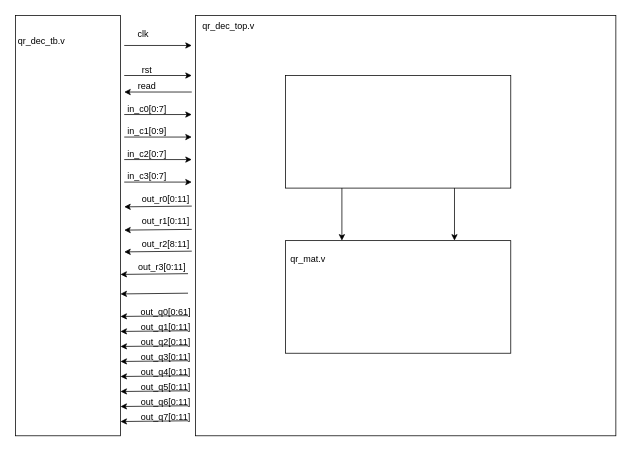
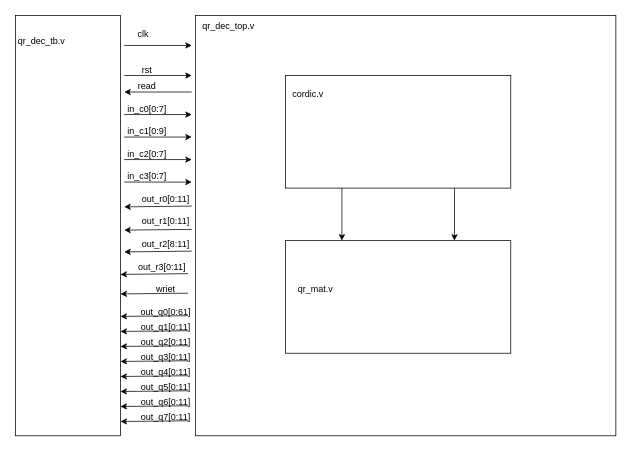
  <mxCell id="0" />
  <mxCell id="1" parent="0" />
  <mxCell id="2" value="" style="group" parent="1" vertex="1" connectable="0"><mxGeometry x="260" y="20" width="560" height="560" as="geometry" /></mxCell>
  <mxCell id="3" value="" style="whiteSpace=wrap;html=1;aspect=fixed;" parent="2" vertex="1"><mxGeometry width="560" height="560" as="geometry" /></mxCell>
  <mxCell id="4" value="qr_dec_top.v" style="text;html=1;align=center;verticalAlign=middle;whiteSpace=wrap;rounded=0;" parent="2" vertex="1"><mxGeometry x="14" width="60" height="30" as="geometry" /></mxCell>
  <mxCell id="5" value="" style="rounded=0;whiteSpace=wrap;html=1;" parent="1" vertex="1"><mxGeometry x="20" y="20" width="140" height="560" as="geometry" /></mxCell>
  <mxCell id="6" value="" style="endArrow=classic;html=1;rounded=0;entryX=0;entryY=0.25;entryDx=0;entryDy=0;" parent="1" edge="1"><mxGeometry width="50" height="50" relative="1" as="geometry"><mxPoint x="165" y="60" as="sourcePoint" /><mxPoint x="255" y="60" as="targetPoint" /></mxGeometry></mxCell>
  <mxCell id="7" value="clk" style="text;html=1;align=center;verticalAlign=middle;resizable=0;points=[];autosize=1;strokeColor=none;fillColor=none;" parent="1" vertex="1"><mxGeometry x="170" y="30" width="40" height="30" as="geometry" /></mxCell>
  <mxCell id="8" value="" style="endArrow=classic;html=1;rounded=0;entryX=0;entryY=0.25;entryDx=0;entryDy=0;" parent="1" edge="1"><mxGeometry width="50" height="50" relative="1" as="geometry"><mxPoint x="165" y="100" as="sourcePoint" /><mxPoint x="255" y="100" as="targetPoint" /></mxGeometry></mxCell>
  <mxCell id="9" value="rst" style="text;html=1;align=center;verticalAlign=middle;resizable=0;points=[];autosize=1;strokeColor=none;fillColor=none;" parent="1" vertex="1"><mxGeometry x="175" y="78" width="40" height="30" as="geometry" /></mxCell>
  <mxCell id="10" value="" style="group" parent="1" vertex="1" connectable="0"><mxGeometry x="380" y="100" width="300" height="150" as="geometry" /></mxCell>
  <mxCell id="11" value="" style="rounded=0;whiteSpace=wrap;html=1;" parent="10" vertex="1"><mxGeometry width="300" height="150" as="geometry" /></mxCell>
+ <mxCell id="12" value="cordic.v" style="text;html=1;align=center;verticalAlign=middle;whiteSpace=wrap;rounded=0;" parent="10" vertex="1"><mxGeometry y="10" width="60" height="30" as="geometry" /></mxCell>
  <mxCell id="13" value="" style="endArrow=classic;html=1;rounded=0;entryX=0;entryY=0.25;entryDx=0;entryDy=0;" parent="1" edge="1"><mxGeometry width="50" height="50" relative="1" as="geometry"><mxPoint x="165" y="152" as="sourcePoint" /><mxPoint x="255" y="152" as="targetPoint" /></mxGeometry></mxCell>
  <mxCell id="14" value="in_c0[0:7]" style="text;html=1;align=center;verticalAlign=middle;resizable=0;points=[];autosize=1;strokeColor=none;fillColor=none;" parent="1" vertex="1"><mxGeometry x="155" y="130" width="80" height="30" as="geometry" /></mxCell>
  <mxCell id="15" value="" style="endArrow=classic;html=1;rounded=0;entryX=0;entryY=0.25;entryDx=0;entryDy=0;" parent="1" edge="1"><mxGeometry width="50" height="50" relative="1" as="geometry"><mxPoint x="165" y="182" as="sourcePoint" /><mxPoint x="255" y="182" as="targetPoint" /></mxGeometry></mxCell>
  <mxCell id="16" value="in_c1[0:9]" style="text;html=1;align=center;verticalAlign=middle;resizable=0;points=[];autosize=1;strokeColor=none;fillColor=none;" parent="1" vertex="1"><mxGeometry x="155" y="160" width="80" height="30" as="geometry" /></mxCell>
  <mxCell id="17" value="" style="endArrow=classic;html=1;rounded=0;entryX=0;entryY=0.25;entryDx=0;entryDy=0;" parent="1" edge="1"><mxGeometry width="50" height="50" relative="1" as="geometry"><mxPoint x="165" y="212" as="sourcePoint" /><mxPoint x="255" y="212" as="targetPoint" /></mxGeometry></mxCell>
  <mxCell id="18" value="in_c2[0:7]" style="text;html=1;align=center;verticalAlign=middle;resizable=0;points=[];autosize=1;strokeColor=none;fillColor=none;" parent="1" vertex="1"><mxGeometry x="155" y="190" width="80" height="30" as="geometry" /></mxCell>
  <mxCell id="19" value="" style="endArrow=classic;html=1;rounded=0;entryX=0;entryY=0.25;entryDx=0;entryDy=0;" parent="1" edge="1"><mxGeometry width="50" height="50" relative="1" as="geometry"><mxPoint x="165" y="242" as="sourcePoint" /><mxPoint x="255" y="242" as="targetPoint" /></mxGeometry></mxCell>
  <mxCell id="20" value="in_c3[0:7]" style="text;html=1;align=center;verticalAlign=middle;resizable=0;points=[];autosize=1;strokeColor=none;fillColor=none;" parent="1" vertex="1"><mxGeometry x="155" y="220" width="80" height="30" as="geometry" /></mxCell>
  <mxCell id="21" value="" style="endArrow=classic;html=1;rounded=0;exitX=0.002;exitY=0.509;exitDx=0;exitDy=0;exitPerimeter=0;entryX=1.004;entryY=0.697;entryDx=0;entryDy=0;entryPerimeter=0;" parent="1" edge="1"><mxGeometry width="50" height="50" relative="1" as="geometry"><mxPoint x="255" y="305" as="sourcePoint" /><mxPoint x="165" y="306" as="targetPoint" /></mxGeometry></mxCell>
  <mxCell id="22" value="out_r1[0:11]" style="text;html=1;align=center;verticalAlign=middle;resizable=0;points=[];autosize=1;strokeColor=none;fillColor=none;" parent="1" vertex="1"><mxGeometry x="175" y="280" width="90" height="30" as="geometry" /></mxCell>
  <mxCell id="23" value="" style="endArrow=classic;html=1;rounded=0;entryX=0;entryY=0.25;entryDx=0;entryDy=0;" parent="1" edge="1"><mxGeometry width="50" height="50" relative="1" as="geometry"><mxPoint x="255" y="122" as="sourcePoint" /><mxPoint x="165" y="122" as="targetPoint" /></mxGeometry></mxCell>
  <mxCell id="24" value="read" style="text;html=1;align=center;verticalAlign=middle;resizable=0;points=[];autosize=1;strokeColor=none;fillColor=none;" parent="1" vertex="1"><mxGeometry x="170" y="100" width="50" height="30" as="geometry" /></mxCell>
  <mxCell id="25" value="qr_dec_tb.v" style="text;html=1;align=center;verticalAlign=middle;whiteSpace=wrap;rounded=0;" parent="1" vertex="1"><mxGeometry x="25" y="40" width="60" height="30" as="geometry" /></mxCell>
  <mxCell id="26" value="" style="group" parent="1" vertex="1" connectable="0"><mxGeometry x="380" y="320" width="300" height="150" as="geometry" /></mxCell>
  <mxCell id="27" value="" style="rounded=0;whiteSpace=wrap;html=1;" parent="26" vertex="1"><mxGeometry width="300" height="150" as="geometry" /></mxCell>
- <mxCell id="28" value="qr_mat.v" style="text;html=1;align=center;verticalAlign=middle;whiteSpace=wrap;rounded=0;" parent="26" vertex="1"><mxGeometry y="10" width="60" height="30" as="geometry" /></mxCell>
+ <mxCell id="28" value="qr_mat.v" style="text;html=1;align=center;verticalAlign=middle;whiteSpace=wrap;rounded=0;" parent="26" vertex="1"><mxGeometry x="10" y="50" width="60" height="30" as="geometry" /></mxCell>
  <mxCell id="29" style="edgeStyle=orthogonalEdgeStyle;rounded=0;orthogonalLoop=1;jettySize=auto;html=1;exitX=0.25;exitY=1;exitDx=0;exitDy=0;entryX=0.25;entryY=0;entryDx=0;entryDy=0;fontFamily=Helvetica;fontSize=12;fontColor=default;" parent="1" source="11" target="27" edge="1"><mxGeometry relative="1" as="geometry" /></mxCell>
  <mxCell id="30" style="edgeStyle=orthogonalEdgeStyle;rounded=0;orthogonalLoop=1;jettySize=auto;html=1;exitX=0.75;exitY=1;exitDx=0;exitDy=0;entryX=0.75;entryY=0;entryDx=0;entryDy=0;fontFamily=Helvetica;fontSize=12;fontColor=default;" parent="1" source="11" target="27" edge="1"><mxGeometry relative="1" as="geometry" /></mxCell>
  <mxCell id="31" value="" style="group" parent="1" vertex="1" connectable="0"><mxGeometry x="160" y="370" width="90" height="30" as="geometry" /></mxCell>
  <mxCell id="32" value="" style="endArrow=classic;html=1;rounded=0;exitX=0.002;exitY=0.509;exitDx=0;exitDy=0;exitPerimeter=0;entryX=1.004;entryY=0.697;entryDx=0;entryDy=0;entryPerimeter=0;" parent="31" edge="1"><mxGeometry width="50" height="50" relative="1" as="geometry"><mxPoint x="90" y="20" as="sourcePoint" /><mxPoint y="21" as="targetPoint" /></mxGeometry></mxCell>
+ <mxCell id="33" value="wriet" style="text;html=1;align=center;verticalAlign=middle;resizable=0;points=[];autosize=1;strokeColor=none;fillColor=none;" parent="31" vertex="1"><mxGeometry x="35" width="50" height="30" as="geometry" /></mxCell>
  <mxCell id="34" value="" style="group" parent="1" vertex="1" connectable="0"><mxGeometry x="160" y="400" width="105" height="30" as="geometry" /></mxCell>
  <mxCell id="35" value="" style="endArrow=classic;html=1;rounded=0;exitX=0.002;exitY=0.509;exitDx=0;exitDy=0;exitPerimeter=0;entryX=1.004;entryY=0.697;entryDx=0;entryDy=0;entryPerimeter=0;" parent="34" edge="1"><mxGeometry width="50" height="50" relative="1" as="geometry"><mxPoint x="90" y="20" as="sourcePoint" /><mxPoint y="21" as="targetPoint" /></mxGeometry></mxCell>
  <mxCell id="36" value="out_q0[0:61]" style="text;html=1;align=center;verticalAlign=middle;resizable=0;points=[];autosize=1;strokeColor=none;fillColor=none;" parent="34" vertex="1"><mxGeometry x="15" width="90" height="30" as="geometry" /></mxCell>
  <mxCell id="37" value="" style="group" parent="1" vertex="1" connectable="0"><mxGeometry x="160" y="420" width="105" height="30" as="geometry" /></mxCell>
  <mxCell id="38" value="" style="endArrow=classic;html=1;rounded=0;exitX=0.002;exitY=0.509;exitDx=0;exitDy=0;exitPerimeter=0;entryX=1.004;entryY=0.697;entryDx=0;entryDy=0;entryPerimeter=0;" parent="37" edge="1"><mxGeometry width="50" height="50" relative="1" as="geometry"><mxPoint x="90" y="20" as="sourcePoint" /><mxPoint y="21" as="targetPoint" /></mxGeometry></mxCell>
  <mxCell id="39" value="out_q1[0:11]" style="text;html=1;align=center;verticalAlign=middle;resizable=0;points=[];autosize=1;strokeColor=none;fillColor=none;" parent="37" vertex="1"><mxGeometry x="15" width="90" height="30" as="geometry" /></mxCell>
  <mxCell id="40" value="" style="group" parent="1" vertex="1" connectable="0"><mxGeometry x="160" y="440" width="105" height="30" as="geometry" /></mxCell>
  <mxCell id="41" value="" style="endArrow=classic;html=1;rounded=0;exitX=0.002;exitY=0.509;exitDx=0;exitDy=0;exitPerimeter=0;entryX=1.004;entryY=0.697;entryDx=0;entryDy=0;entryPerimeter=0;" parent="40" edge="1"><mxGeometry width="50" height="50" relative="1" as="geometry"><mxPoint x="90" y="20" as="sourcePoint" /><mxPoint y="21" as="targetPoint" /></mxGeometry></mxCell>
  <mxCell id="42" value="out_q2[0:11]" style="text;html=1;align=center;verticalAlign=middle;resizable=0;points=[];autosize=1;strokeColor=none;fillColor=none;" parent="40" vertex="1"><mxGeometry x="15" width="90" height="30" as="geometry" /></mxCell>
  <mxCell id="43" value="" style="group" parent="1" vertex="1" connectable="0"><mxGeometry x="160" y="460" width="105" height="110" as="geometry" /></mxCell>
  <mxCell id="44" value="" style="endArrow=classic;html=1;rounded=0;exitX=0.002;exitY=0.509;exitDx=0;exitDy=0;exitPerimeter=0;entryX=1.004;entryY=0.697;entryDx=0;entryDy=0;entryPerimeter=0;" parent="43" edge="1"><mxGeometry width="50" height="50" relative="1" as="geometry"><mxPoint x="90" y="20" as="sourcePoint" /><mxPoint y="21" as="targetPoint" /></mxGeometry></mxCell>
  <mxCell id="45" value="out_q3[0:11]" style="text;html=1;align=center;verticalAlign=middle;resizable=0;points=[];autosize=1;strokeColor=none;fillColor=none;" parent="43" vertex="1"><mxGeometry x="15" width="90" height="30" as="geometry" /></mxCell>
  <mxCell id="46" value="" style="group" parent="43" vertex="1" connectable="0"><mxGeometry y="20" width="105" height="30" as="geometry" /></mxCell>
  <mxCell id="47" value="" style="endArrow=classic;html=1;rounded=0;exitX=0.002;exitY=0.509;exitDx=0;exitDy=0;exitPerimeter=0;entryX=1.004;entryY=0.697;entryDx=0;entryDy=0;entryPerimeter=0;" parent="46" edge="1"><mxGeometry width="50" height="50" relative="1" as="geometry"><mxPoint x="90" y="20" as="sourcePoint" /><mxPoint y="21" as="targetPoint" /></mxGeometry></mxCell>
  <mxCell id="48" value="out_q4[0:11]" style="text;html=1;align=center;verticalAlign=middle;resizable=0;points=[];autosize=1;strokeColor=none;fillColor=none;" parent="46" vertex="1"><mxGeometry x="15" width="90" height="30" as="geometry" /></mxCell>
  <mxCell id="49" value="" style="group" parent="43" vertex="1" connectable="0"><mxGeometry y="40" width="105" height="30" as="geometry" /></mxCell>
  <mxCell id="50" value="" style="endArrow=classic;html=1;rounded=0;exitX=0.002;exitY=0.509;exitDx=0;exitDy=0;exitPerimeter=0;entryX=1.004;entryY=0.697;entryDx=0;entryDy=0;entryPerimeter=0;" parent="49" edge="1"><mxGeometry width="50" height="50" relative="1" as="geometry"><mxPoint x="90" y="20" as="sourcePoint" /><mxPoint y="21" as="targetPoint" /></mxGeometry></mxCell>
  <mxCell id="51" value="out_q5[0:11]" style="text;html=1;align=center;verticalAlign=middle;resizable=0;points=[];autosize=1;strokeColor=none;fillColor=none;" parent="49" vertex="1"><mxGeometry x="15" width="90" height="30" as="geometry" /></mxCell>
  <mxCell id="52" value="" style="group" parent="43" vertex="1" connectable="0"><mxGeometry y="60" width="105" height="30" as="geometry" /></mxCell>
  <mxCell id="53" value="" style="endArrow=classic;html=1;rounded=0;exitX=0.002;exitY=0.509;exitDx=0;exitDy=0;exitPerimeter=0;entryX=1.004;entryY=0.697;entryDx=0;entryDy=0;entryPerimeter=0;" parent="52" edge="1"><mxGeometry width="50" height="50" relative="1" as="geometry"><mxPoint x="90" y="20" as="sourcePoint" /><mxPoint y="21" as="targetPoint" /></mxGeometry></mxCell>
  <mxCell id="54" value="out_q6[0:11]" style="text;html=1;align=center;verticalAlign=middle;resizable=0;points=[];autosize=1;strokeColor=none;fillColor=none;" parent="52" vertex="1"><mxGeometry x="15" width="90" height="30" as="geometry" /></mxCell>
  <mxCell id="55" value="" style="group" parent="43" vertex="1" connectable="0"><mxGeometry y="80" width="105" height="30" as="geometry" /></mxCell>
  <mxCell id="56" value="" style="endArrow=classic;html=1;rounded=0;exitX=0.002;exitY=0.509;exitDx=0;exitDy=0;exitPerimeter=0;entryX=1.004;entryY=0.697;entryDx=0;entryDy=0;entryPerimeter=0;" parent="55" edge="1"><mxGeometry width="50" height="50" relative="1" as="geometry"><mxPoint x="90" y="20" as="sourcePoint" /><mxPoint y="21" as="targetPoint" /></mxGeometry></mxCell>
  <mxCell id="57" value="out_q7[0:11]" style="text;html=1;align=center;verticalAlign=middle;resizable=0;points=[];autosize=1;strokeColor=none;fillColor=none;" parent="55" vertex="1"><mxGeometry x="15" width="90" height="30" as="geometry" /></mxCell>
  <mxCell id="58" value="" style="group" parent="1" vertex="1" connectable="0"><mxGeometry x="165" y="250" width="100" height="30" as="geometry" /></mxCell>
  <mxCell id="59" value="out_r0[0:11]" style="text;html=1;align=center;verticalAlign=middle;resizable=0;points=[];autosize=1;strokeColor=none;fillColor=none;" parent="58" vertex="1"><mxGeometry x="10" width="90" height="30" as="geometry" /></mxCell>
  <mxCell id="60" value="" style="endArrow=classic;html=1;rounded=0;exitX=0.002;exitY=0.509;exitDx=0;exitDy=0;exitPerimeter=0;entryX=1.004;entryY=0.697;entryDx=0;entryDy=0;entryPerimeter=0;" parent="58" edge="1"><mxGeometry width="50" height="50" relative="1" as="geometry"><mxPoint x="90" y="24" as="sourcePoint" /><mxPoint y="25" as="targetPoint" /></mxGeometry></mxCell>
  <mxCell id="61" value="" style="group" parent="1" vertex="1" connectable="0"><mxGeometry x="165" y="310" width="100" height="30" as="geometry" /></mxCell>
  <mxCell id="62" value="out_r2[8:11]" style="text;html=1;align=center;verticalAlign=middle;resizable=0;points=[];autosize=1;strokeColor=none;fillColor=none;" parent="61" vertex="1"><mxGeometry x="10" width="90" height="30" as="geometry" /></mxCell>
  <mxCell id="63" value="" style="endArrow=classic;html=1;rounded=0;exitX=0.002;exitY=0.509;exitDx=0;exitDy=0;exitPerimeter=0;entryX=1.004;entryY=0.697;entryDx=0;entryDy=0;entryPerimeter=0;" parent="61" edge="1"><mxGeometry width="50" height="50" relative="1" as="geometry"><mxPoint x="90" y="24" as="sourcePoint" /><mxPoint y="25" as="targetPoint" /></mxGeometry></mxCell>
  <mxCell id="64" value="" style="group" parent="1" vertex="1" connectable="0"><mxGeometry x="160" y="340" width="100" height="30" as="geometry" /></mxCell>
  <mxCell id="65" value="out_r3[0:11]" style="text;html=1;align=center;verticalAlign=middle;resizable=0;points=[];autosize=1;strokeColor=none;fillColor=none;" parent="64" vertex="1"><mxGeometry x="10" width="90" height="30" as="geometry" /></mxCell>
  <mxCell id="66" value="" style="endArrow=classic;html=1;rounded=0;exitX=0.002;exitY=0.509;exitDx=0;exitDy=0;exitPerimeter=0;entryX=1.004;entryY=0.697;entryDx=0;entryDy=0;entryPerimeter=0;" parent="64" edge="1"><mxGeometry width="50" height="50" relative="1" as="geometry"><mxPoint x="90" y="24" as="sourcePoint" /><mxPoint y="25" as="targetPoint" /></mxGeometry></mxCell>
